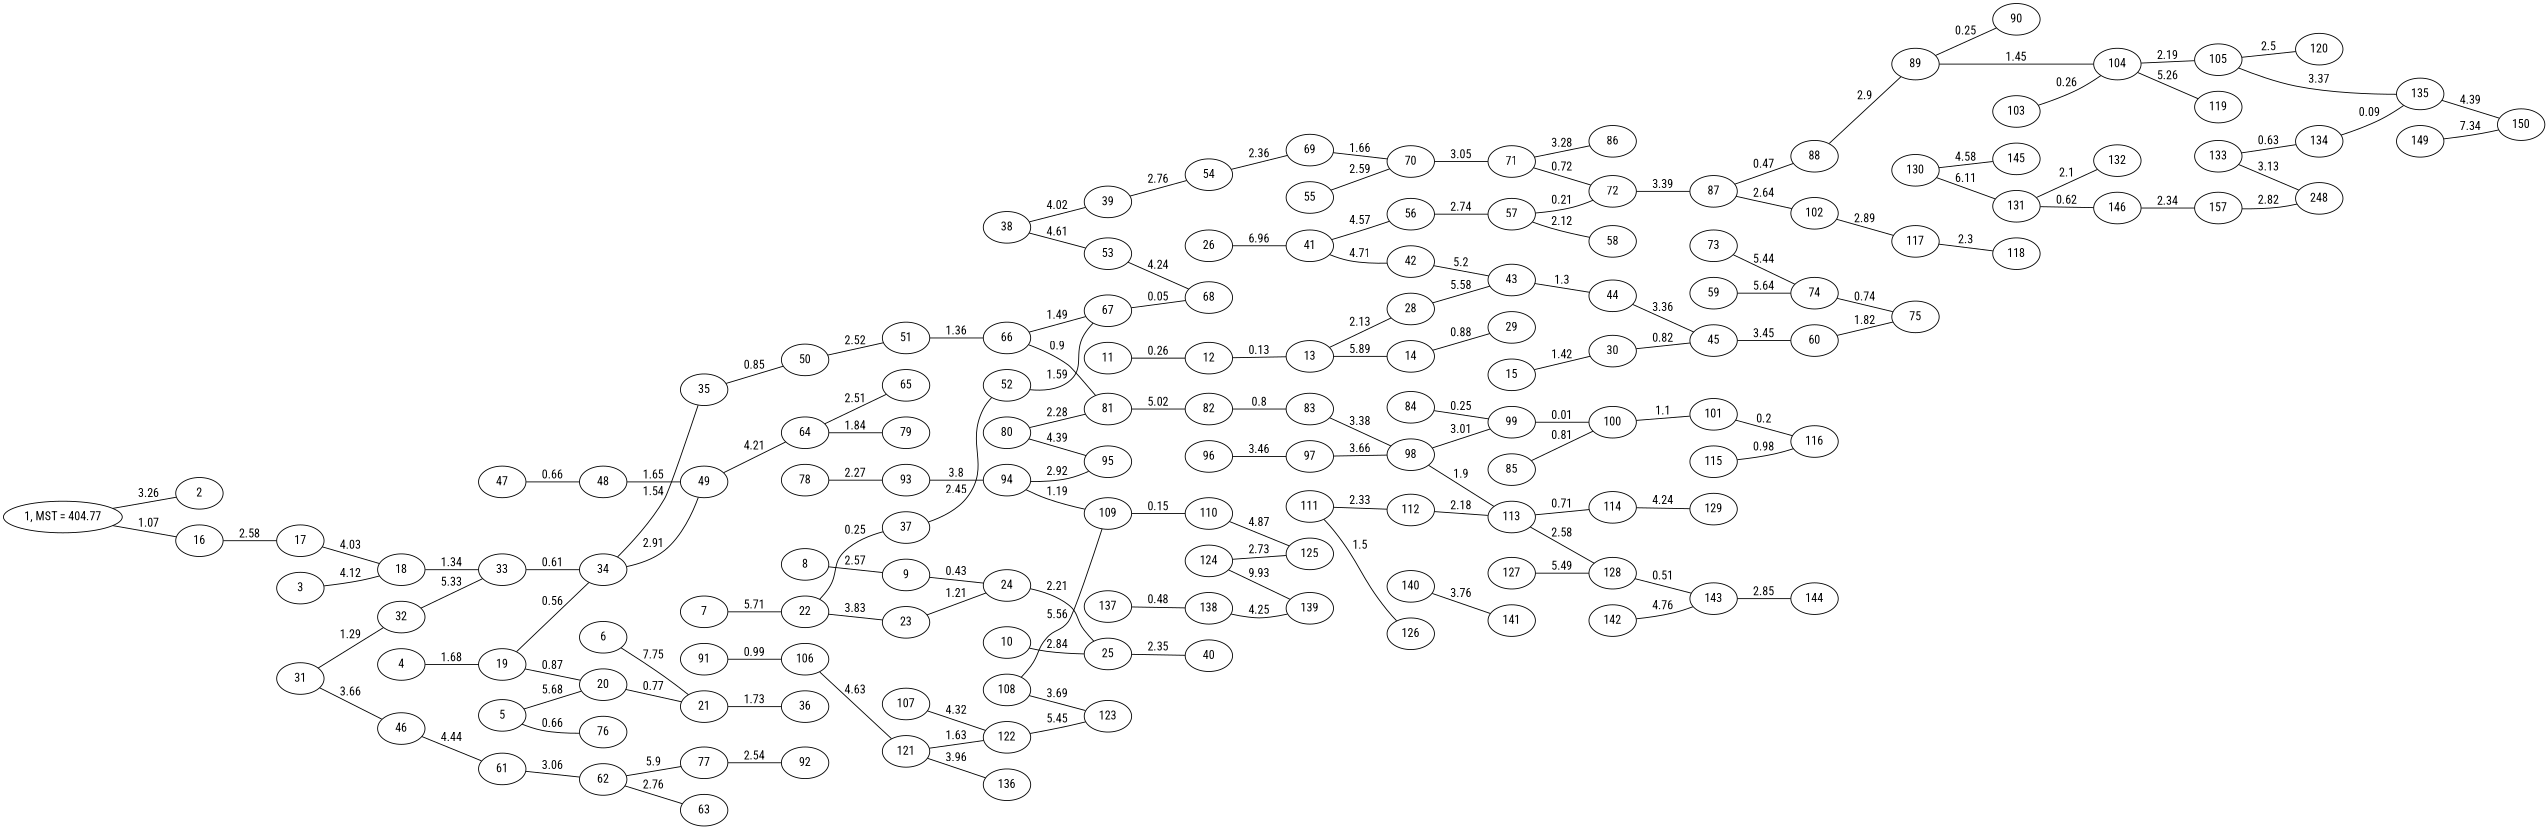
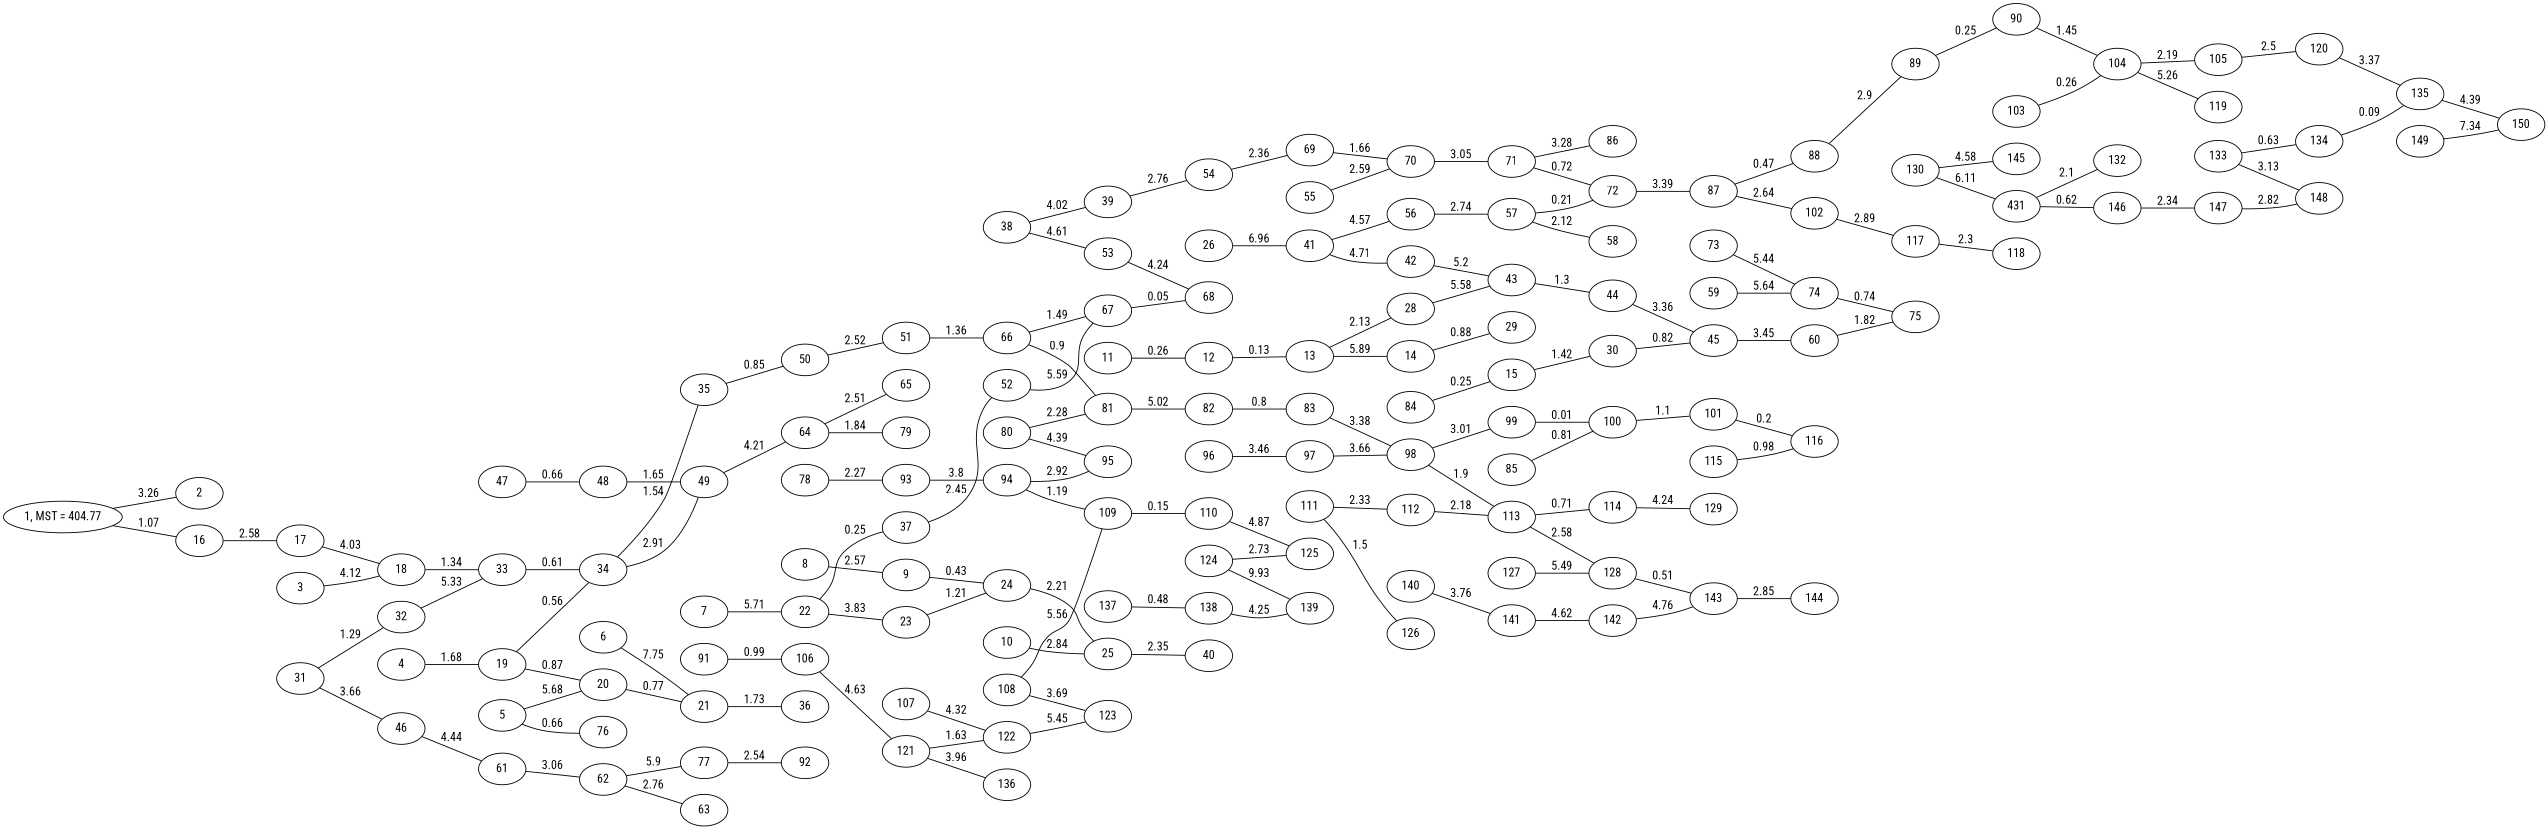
  graph {
    fontname="Roboto Condensed"
    rankdir=LR
    node [fontname="Roboto Condensed"]
    edge [fontname="Roboto Condensed"]
    n1 [label="1, MST = 404.77"]
    2
    16
    17
    18
    33
    31
    32
    46
    61
    34
    49
    35
    3
    19
    20
    21
    64
    50
    48
    65
    79
    51
    4
    36
    5
    76
    6
    22
    37
    23
    52
    24
    67
    66
    81
    68
    82
    83
    80
    95
    98
    96
    97
    113
    99
    53
    54
    69
    70
    71
    47
    62
    63
    77
    92
    78
    93
    94
    109
    110
    38
    39
    125
    108
    123
    124
    139
    111
    112
    126
    114
    128
    25
    40
    55
    72
    86
    84
    100
    101
    87
    85
    116
    56
    57
    58
    88
    102
    73
    74
    75
    89
    117
    41
    42
    43
    44
    45
    59
    104
    90
    118
    119
    105
    103
    120
-   131
+   131 [label=431]
    132
    146
-   147 [label=157]
+   147
    133
    134
-   148 [label=248]
+   148
    135
    150
    60
    149
    130
    145
    26
    28
    140
    141
    142
    143
    138
    137
    122
    121
    136
    129
    144
    115
    127
    14
    29
    30
    15
    13
    91
    106
    107
    12
    11
    10
    7
    8
    9
    n1 -- 2 [label=3.26]
    n1 -- 16 [label=1.07]
    16 -- 17 [label=2.58]
    17 -- 18 [label=4.03]
    18 -- 33 [label=1.34]
    33 -- 34 [label=0.61]
    31 -- 32 [label=1.29]
    31 -- 46 [label=3.66]
    32 -- 33 [label=5.33]
    46 -- 61 [label=4.44]
    61 -- 62 [label=3.06]
    34 -- 49 [label=2.91]
    34 -- 35 [label=1.54]
    49 -- 64 [label=4.21]
    35 -- 50 [label=0.85]
    3 -- 18 [label=4.12]
    19 -- 34 [label=0.56]
    19 -- 20 [label=0.87]
    20 -- 21 [label=0.77]
    21 -- 36 [label=1.73]
    64 -- 65 [label=2.51]
    64 -- 79 [label=1.84]
    50 -- 51 [label=2.52]
    48 -- 49 [label=1.65]
    51 -- 66 [label=1.36]
    4 -- 19 [label=1.68]
    5 -- 20 [label=5.68]
    5 -- 76 [label=0.66]
    6 -- 21 [label=7.75]
    22 -- 37 [label=0.25]
    22 -- 23 [label=3.83]
    37 -- 52 [label=2.45]
    23 -- 24 [label=1.21]
-   52 -- 67 [label=1.59]
+   52 -- 67 [label=5.59]
    24 -- 25 [label=2.21]
    67 -- 68 [label=0.05]
    66 -- 67 [label=1.49]
    66 -- 81 [label=0.9]
    81 -- 82 [label=5.02]
    82 -- 83 [label=0.8]
    83 -- 98 [label=3.38]
    80 -- 81 [label=2.28]
    80 -- 95 [label=4.39]
    98 -- 113 [label=1.9]
    98 -- 99 [label=3.01]
    96 -- 97 [label=3.46]
    97 -- 98 [label=3.66]
    113 -- 114 [label=0.71]
    113 -- 128 [label=2.58]
    99 -- 100 [label=0.01]
    53 -- 68 [label=4.24]
    54 -- 69 [label=2.36]
    69 -- 70 [label=1.66]
    70 -- 71 [label=3.05]
    71 -- 72 [label=0.72]
    71 -- 86 [label=3.28]
    47 -- 48 [label=0.66]
    62 -- 63 [label=2.76]
    62 -- 77 [label=5.9]
    77 -- 92 [label=2.54]
    78 -- 93 [label=2.27]
    93 -- 94 [label=3.8]
    94 -- 95 [label=2.92]
    94 -- 109 [label=1.19]
    109 -- 110 [label=0.15]
    110 -- 125 [label=4.87]
    38 -- 53 [label=4.61]
    38 -- 39 [label=4.02]
    39 -- 54 [label=2.76]
    108 -- 109 [label=5.56]
    108 -- 123 [label=3.69]
    124 -- 125 [label=2.73]
    124 -- 139 [label=9.93]
    111 -- 112 [label=2.33]
    111 -- 126 [label=1.5]
    112 -- 113 [label=2.18]
    114 -- 129 [label=4.24]
    128 -- 143 [label=0.51]
    25 -- 40 [label=2.35]
    55 -- 70 [label=2.59]
    72 -- 87 [label=3.39]
-   84 -- 99 [label=0.25]
+   84 -- 15 [label=0.25]
    100 -- 101 [label=1.1]
    101 -- 116 [label=0.2]
    87 -- 88 [label=0.47]
    87 -- 102 [label=2.64]
    85 -- 100 [label=0.81]
    56 -- 57 [label=2.74]
    57 -- 72 [label=0.21]
    57 -- 58 [label=2.12]
    88 -- 89 [label=2.9]
    102 -- 117 [label=2.89]
    73 -- 74 [label=5.44]
    74 -- 75 [label=0.74]
-   89 -- 104 [label=1.45]
+   90 -- 104 [label=1.45]
    89 -- 90 [label=0.25]
    117 -- 118 [label=2.3]
    41 -- 56 [label=4.57]
    41 -- 42 [label=4.71]
    42 -- 43 [label=5.2]
    43 -- 44 [label=1.3]
    44 -- 45 [label=3.36]
    45 -- 60 [label=3.45]
    59 -- 74 [label=5.64]
    104 -- 119 [label=5.26]
    104 -- 105 [label=2.19]
    105 -- 120 [label=2.5]
    103 -- 104 [label=0.26]
-   105 -- 135 [label=3.37]
+   120 -- 135 [label=3.37]
    131 -- 132 [label=2.1]
    131 -- 146 [label=0.62]
    146 -- 147 [label=2.34]
    147 -- 148 [label=2.82]
    133 -- 134 [label=0.63]
    133 -- 148 [label=3.13]
    134 -- 135 [label=0.09]
    135 -- 150 [label=4.39]
    60 -- 75 [label=1.82]
    149 -- 150 [label=7.34]
    130 -- 131 [label=6.11]
    130 -- 145 [label=4.58]
    26 -- 41 [label=6.96]
    28 -- 43 [label=5.58]
    140 -- 141 [label=3.76]
+   141 -- 142 [label=4.62]
    142 -- 143 [label=4.76]
    143 -- 144 [label=2.85]
    138 -- 139 [label=4.25]
    137 -- 138 [label=0.48]
    122 -- 123 [label=5.45]
    121 -- 122 [label=1.63]
    121 -- 136 [label=3.96]
    115 -- 116 [label=0.98]
    127 -- 128 [label=5.49]
    14 -- 29 [label=0.88]
    30 -- 45 [label=0.82]
    15 -- 30 [label=1.42]
    13 -- 28 [label=2.13]
    13 -- 14 [label=5.89]
    91 -- 106 [label=0.99]
    106 -- 121 [label=4.63]
    107 -- 122 [label=4.32]
    12 -- 13 [label=0.13]
    11 -- 12 [label=0.26]
    10 -- 25 [label=2.84]
    7 -- 22 [label=5.71]
    8 -- 9 [label=2.57]
    9 -- 24 [label=0.43]
  }
